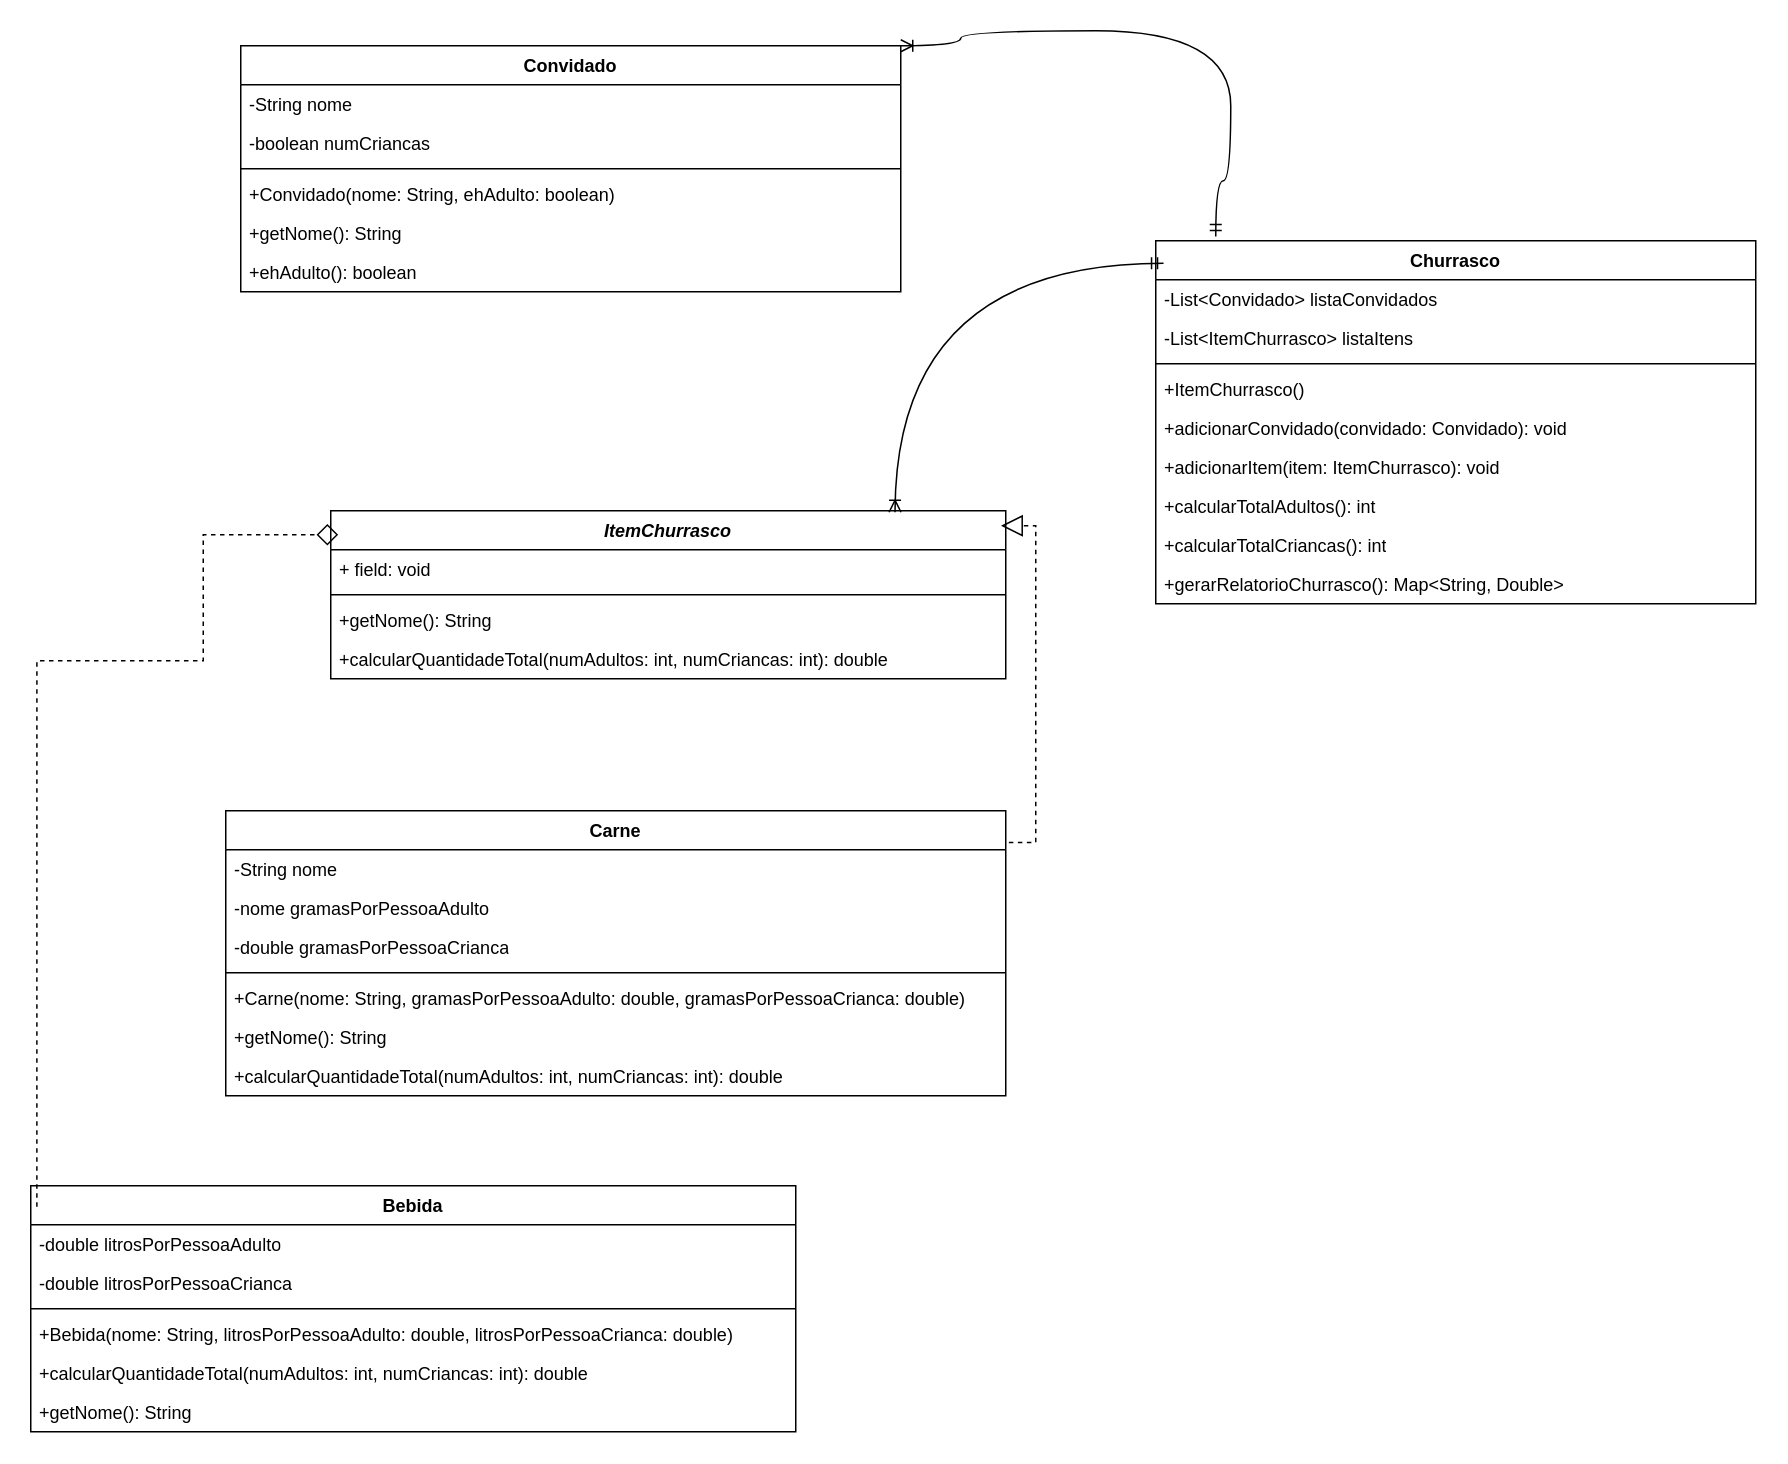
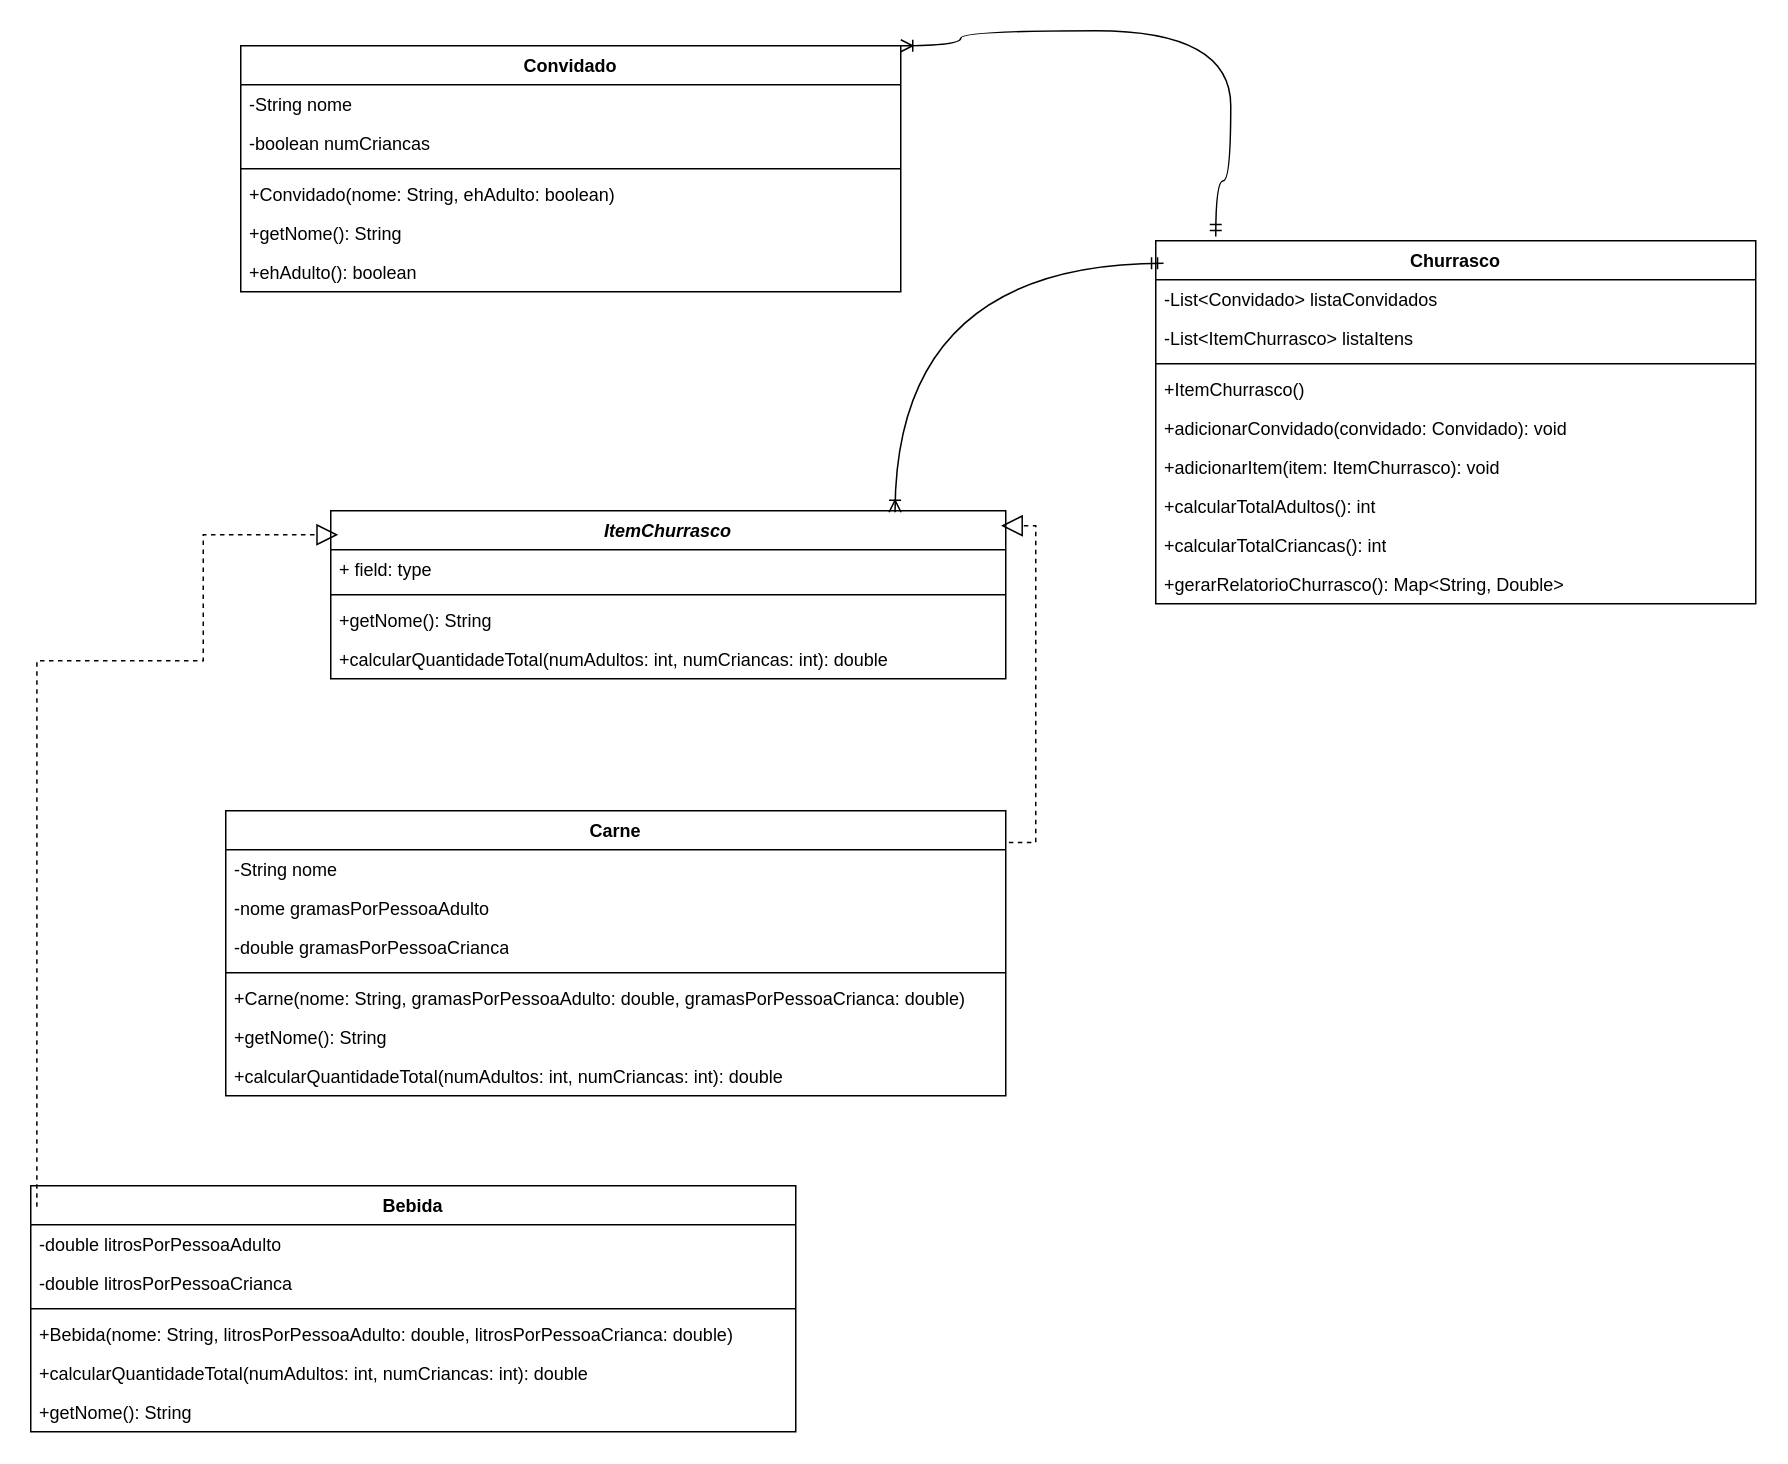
  <mxCell id="0" />
  <mxCell id="1" parent="0" />
  <mxCell id="2" value="Convidado" style="swimlane;fontStyle=1;align=center;verticalAlign=top;childLayout=stackLayout;horizontal=1;startSize=26;horizontalStack=0;resizeParent=1;resizeParentMax=0;resizeLast=0;collapsible=1;marginBottom=0;whiteSpace=wrap;html=1;" vertex="1" parent="1"><mxGeometry x="160" y="30" width="440" height="164" as="geometry" /></mxCell>
  <mxCell id="3" value="-String nome" style="text;strokeColor=none;fillColor=none;align=left;verticalAlign=top;spacingLeft=4;spacingRight=4;overflow=hidden;rotatable=0;points=[[0,0.5],[1,0.5]];portConstraint=eastwest;whiteSpace=wrap;html=1;" vertex="1" parent="2"><mxGeometry y="26" width="440" height="26" as="geometry" /></mxCell>
  <mxCell id="4" value="        -boolean numCriancas" style="text;strokeColor=none;fillColor=none;align=left;verticalAlign=top;spacingLeft=4;spacingRight=4;overflow=hidden;rotatable=0;points=[[0,0.5],[1,0.5]];portConstraint=eastwest;whiteSpace=wrap;html=1;" vertex="1" parent="2"><mxGeometry y="52" width="440" height="26" as="geometry" /></mxCell>
  <mxCell id="5" value="" style="line;strokeWidth=1;fillColor=none;align=left;verticalAlign=middle;spacingTop=-1;spacingLeft=3;spacingRight=3;rotatable=0;labelPosition=right;points=[];portConstraint=eastwest;strokeColor=inherit;" vertex="1" parent="2"><mxGeometry y="78" width="440" height="8" as="geometry" /></mxCell>
  <mxCell id="6" value="+Convidado(nome: String, ehAdulto: boolean)" style="text;strokeColor=none;fillColor=none;align=left;verticalAlign=top;spacingLeft=4;spacingRight=4;overflow=hidden;rotatable=0;points=[[0,0.5],[1,0.5]];portConstraint=eastwest;whiteSpace=wrap;html=1;" vertex="1" parent="2"><mxGeometry y="86" width="440" height="26" as="geometry" /></mxCell>
  <mxCell id="7" value="        +getNome(): String" style="text;strokeColor=none;fillColor=none;align=left;verticalAlign=top;spacingLeft=4;spacingRight=4;overflow=hidden;rotatable=0;points=[[0,0.5],[1,0.5]];portConstraint=eastwest;whiteSpace=wrap;html=1;" vertex="1" parent="2"><mxGeometry y="112" width="440" height="26" as="geometry" /></mxCell>
  <mxCell id="8" value="        +ehAdulto(): boolean" style="text;strokeColor=none;fillColor=none;align=left;verticalAlign=top;spacingLeft=4;spacingRight=4;overflow=hidden;rotatable=0;points=[[0,0.5],[1,0.5]];portConstraint=eastwest;whiteSpace=wrap;html=1;" vertex="1" parent="2"><mxGeometry y="138" width="440" height="26" as="geometry" /></mxCell>
  <mxCell id="9" value="&lt;i&gt;ItemChurrasco&lt;/i&gt;" style="swimlane;fontStyle=1;align=center;verticalAlign=top;childLayout=stackLayout;horizontal=1;startSize=26;horizontalStack=0;resizeParent=1;resizeParentMax=0;resizeLast=0;collapsible=1;marginBottom=0;whiteSpace=wrap;html=1;" vertex="1" parent="1"><mxGeometry x="220" y="340" width="450" height="112" as="geometry" /></mxCell>
- <mxCell id="10" value="+ field: void" style="text;strokeColor=none;fillColor=none;align=left;verticalAlign=top;spacingLeft=4;spacingRight=4;overflow=hidden;rotatable=0;points=[[0,0.5],[1,0.5]];portConstraint=eastwest;whiteSpace=wrap;html=1;" vertex="1" parent="9"><mxGeometry y="26" width="450" height="26" as="geometry" /></mxCell>
+ <mxCell id="10" value="+ field: type" style="text;strokeColor=none;fillColor=none;align=left;verticalAlign=top;spacingLeft=4;spacingRight=4;overflow=hidden;rotatable=0;points=[[0,0.5],[1,0.5]];portConstraint=eastwest;whiteSpace=wrap;html=1;" vertex="1" parent="9"><mxGeometry y="26" width="450" height="26" as="geometry" /></mxCell>
  <mxCell id="11" value="" style="line;strokeWidth=1;fillColor=none;align=left;verticalAlign=middle;spacingTop=-1;spacingLeft=3;spacingRight=3;rotatable=0;labelPosition=right;points=[];portConstraint=eastwest;strokeColor=inherit;" vertex="1" parent="9"><mxGeometry y="52" width="450" height="8" as="geometry" /></mxCell>
  <mxCell id="12" value="        +getNome(): String" style="text;strokeColor=none;fillColor=none;align=left;verticalAlign=top;spacingLeft=4;spacingRight=4;overflow=hidden;rotatable=0;points=[[0,0.5],[1,0.5]];portConstraint=eastwest;whiteSpace=wrap;html=1;" vertex="1" parent="9"><mxGeometry y="60" width="450" height="26" as="geometry" /></mxCell>
  <mxCell id="13" value="        +calcularQuantidadeTotal(numAdultos: int, numCriancas: int): double" style="text;strokeColor=none;fillColor=none;align=left;verticalAlign=top;spacingLeft=4;spacingRight=4;overflow=hidden;rotatable=0;points=[[0,0.5],[1,0.5]];portConstraint=eastwest;whiteSpace=wrap;html=1;" vertex="1" parent="9"><mxGeometry y="86" width="450" height="26" as="geometry" /></mxCell>
  <mxCell id="14" value="Carne" style="swimlane;fontStyle=1;align=center;verticalAlign=top;childLayout=stackLayout;horizontal=1;startSize=26;horizontalStack=0;resizeParent=1;resizeParentMax=0;resizeLast=0;collapsible=1;marginBottom=0;whiteSpace=wrap;html=1;" vertex="1" parent="1"><mxGeometry x="150" y="540" width="520" height="190" as="geometry" /></mxCell>
  <mxCell id="15" value="        -String nome" style="text;strokeColor=none;fillColor=none;align=left;verticalAlign=top;spacingLeft=4;spacingRight=4;overflow=hidden;rotatable=0;points=[[0,0.5],[1,0.5]];portConstraint=eastwest;whiteSpace=wrap;html=1;" vertex="1" parent="14"><mxGeometry y="26" width="520" height="26" as="geometry" /></mxCell>
  <mxCell id="16" value="        -nome gramasPorPessoaAdulto" style="text;strokeColor=none;fillColor=none;align=left;verticalAlign=top;spacingLeft=4;spacingRight=4;overflow=hidden;rotatable=0;points=[[0,0.5],[1,0.5]];portConstraint=eastwest;whiteSpace=wrap;html=1;" vertex="1" parent="14"><mxGeometry y="52" width="520" height="26" as="geometry" /></mxCell>
  <mxCell id="17" value="        -double gramasPorPessoaCrianca" style="text;strokeColor=none;fillColor=none;align=left;verticalAlign=top;spacingLeft=4;spacingRight=4;overflow=hidden;rotatable=0;points=[[0,0.5],[1,0.5]];portConstraint=eastwest;whiteSpace=wrap;html=1;" vertex="1" parent="14"><mxGeometry y="78" width="520" height="26" as="geometry" /></mxCell>
  <mxCell id="18" value="" style="line;strokeWidth=1;fillColor=none;align=left;verticalAlign=middle;spacingTop=-1;spacingLeft=3;spacingRight=3;rotatable=0;labelPosition=right;points=[];portConstraint=eastwest;strokeColor=inherit;" vertex="1" parent="14"><mxGeometry y="104" width="520" height="8" as="geometry" /></mxCell>
  <mxCell id="19" value="        +Carne(nome: String, gramasPorPessoaAdulto: double, gramasPorPessoaCrianca: double)" style="text;strokeColor=none;fillColor=none;align=left;verticalAlign=top;spacingLeft=4;spacingRight=4;overflow=hidden;rotatable=0;points=[[0,0.5],[1,0.5]];portConstraint=eastwest;whiteSpace=wrap;html=1;" vertex="1" parent="14"><mxGeometry y="112" width="520" height="26" as="geometry" /></mxCell>
  <mxCell id="20" value="        +getNome(): String" style="text;strokeColor=none;fillColor=none;align=left;verticalAlign=top;spacingLeft=4;spacingRight=4;overflow=hidden;rotatable=0;points=[[0,0.5],[1,0.5]];portConstraint=eastwest;whiteSpace=wrap;html=1;" vertex="1" parent="14"><mxGeometry y="138" width="520" height="26" as="geometry" /></mxCell>
  <mxCell id="21" value="        +calcularQuantidadeTotal(numAdultos: int, numCriancas: int): double" style="text;strokeColor=none;fillColor=none;align=left;verticalAlign=top;spacingLeft=4;spacingRight=4;overflow=hidden;rotatable=0;points=[[0,0.5],[1,0.5]];portConstraint=eastwest;whiteSpace=wrap;html=1;" vertex="1" parent="14"><mxGeometry y="164" width="520" height="26" as="geometry" /></mxCell>
  <mxCell id="22" value="Bebida" style="swimlane;fontStyle=1;align=center;verticalAlign=top;childLayout=stackLayout;horizontal=1;startSize=26;horizontalStack=0;resizeParent=1;resizeParentMax=0;resizeLast=0;collapsible=1;marginBottom=0;whiteSpace=wrap;html=1;" vertex="1" parent="1"><mxGeometry x="20" y="790" width="510" height="164" as="geometry" /></mxCell>
  <mxCell id="23" value="        -double litrosPorPessoaAdulto" style="text;strokeColor=none;fillColor=none;align=left;verticalAlign=top;spacingLeft=4;spacingRight=4;overflow=hidden;rotatable=0;points=[[0,0.5],[1,0.5]];portConstraint=eastwest;whiteSpace=wrap;html=1;" vertex="1" parent="22"><mxGeometry y="26" width="510" height="26" as="geometry" /></mxCell>
  <mxCell id="24" value="        -double litrosPorPessoaCrianca" style="text;strokeColor=none;fillColor=none;align=left;verticalAlign=top;spacingLeft=4;spacingRight=4;overflow=hidden;rotatable=0;points=[[0,0.5],[1,0.5]];portConstraint=eastwest;whiteSpace=wrap;html=1;" vertex="1" parent="22"><mxGeometry y="52" width="510" height="26" as="geometry" /></mxCell>
  <mxCell id="25" value="" style="line;strokeWidth=1;fillColor=none;align=left;verticalAlign=middle;spacingTop=-1;spacingLeft=3;spacingRight=3;rotatable=0;labelPosition=right;points=[];portConstraint=eastwest;strokeColor=inherit;" vertex="1" parent="22"><mxGeometry y="78" width="510" height="8" as="geometry" /></mxCell>
  <mxCell id="26" value="        +Bebida(nome: String, litrosPorPessoaAdulto: double, litrosPorPessoaCrianca: double)" style="text;strokeColor=none;fillColor=none;align=left;verticalAlign=top;spacingLeft=4;spacingRight=4;overflow=hidden;rotatable=0;points=[[0,0.5],[1,0.5]];portConstraint=eastwest;whiteSpace=wrap;html=1;" vertex="1" parent="22"><mxGeometry y="86" width="510" height="26" as="geometry" /></mxCell>
  <mxCell id="27" value="        +calcularQuantidadeTotal(numAdultos: int, numCriancas: int): double" style="text;strokeColor=none;fillColor=none;align=left;verticalAlign=top;spacingLeft=4;spacingRight=4;overflow=hidden;rotatable=0;points=[[0,0.5],[1,0.5]];portConstraint=eastwest;whiteSpace=wrap;html=1;" vertex="1" parent="22"><mxGeometry y="112" width="510" height="26" as="geometry" /></mxCell>
  <mxCell id="28" value="        +getNome(): String" style="text;strokeColor=none;fillColor=none;align=left;verticalAlign=top;spacingLeft=4;spacingRight=4;overflow=hidden;rotatable=0;points=[[0,0.5],[1,0.5]];portConstraint=eastwest;whiteSpace=wrap;html=1;" vertex="1" parent="22"><mxGeometry y="138" width="510" height="26" as="geometry" /></mxCell>
  <mxCell id="29" value="Churrasco" style="swimlane;fontStyle=1;align=center;verticalAlign=top;childLayout=stackLayout;horizontal=1;startSize=26;horizontalStack=0;resizeParent=1;resizeParentMax=0;resizeLast=0;collapsible=1;marginBottom=0;whiteSpace=wrap;html=1;" vertex="1" parent="1"><mxGeometry x="770" y="160" width="400" height="242" as="geometry" /></mxCell>
  <mxCell id="30" value="        -List&amp;lt;Convidado&amp;gt; listaConvidados" style="text;strokeColor=none;fillColor=none;align=left;verticalAlign=top;spacingLeft=4;spacingRight=4;overflow=hidden;rotatable=0;points=[[0,0.5],[1,0.5]];portConstraint=eastwest;whiteSpace=wrap;html=1;" vertex="1" parent="29"><mxGeometry y="26" width="400" height="26" as="geometry" /></mxCell>
  <mxCell id="31" value="        -List&amp;lt;ItemChurrasco&amp;gt; listaItens" style="text;strokeColor=none;fillColor=none;align=left;verticalAlign=top;spacingLeft=4;spacingRight=4;overflow=hidden;rotatable=0;points=[[0,0.5],[1,0.5]];portConstraint=eastwest;whiteSpace=wrap;html=1;" vertex="1" parent="29"><mxGeometry y="52" width="400" height="26" as="geometry" /></mxCell>
  <mxCell id="32" value="" style="line;strokeWidth=1;fillColor=none;align=left;verticalAlign=middle;spacingTop=-1;spacingLeft=3;spacingRight=3;rotatable=0;labelPosition=right;points=[];portConstraint=eastwest;strokeColor=inherit;" vertex="1" parent="29"><mxGeometry y="78" width="400" height="8" as="geometry" /></mxCell>
  <mxCell id="33" value="        +ItemChurrasco()" style="text;strokeColor=none;fillColor=none;align=left;verticalAlign=top;spacingLeft=4;spacingRight=4;overflow=hidden;rotatable=0;points=[[0,0.5],[1,0.5]];portConstraint=eastwest;whiteSpace=wrap;html=1;" vertex="1" parent="29"><mxGeometry y="86" width="400" height="26" as="geometry" /></mxCell>
  <mxCell id="34" value="        +adicionarConvidado(convidado: Convidado): void" style="text;strokeColor=none;fillColor=none;align=left;verticalAlign=top;spacingLeft=4;spacingRight=4;overflow=hidden;rotatable=0;points=[[0,0.5],[1,0.5]];portConstraint=eastwest;whiteSpace=wrap;html=1;" vertex="1" parent="29"><mxGeometry y="112" width="400" height="26" as="geometry" /></mxCell>
  <mxCell id="35" value="        +adicionarItem(item: ItemChurrasco): void" style="text;strokeColor=none;fillColor=none;align=left;verticalAlign=top;spacingLeft=4;spacingRight=4;overflow=hidden;rotatable=0;points=[[0,0.5],[1,0.5]];portConstraint=eastwest;whiteSpace=wrap;html=1;" vertex="1" parent="29"><mxGeometry y="138" width="400" height="26" as="geometry" /></mxCell>
  <mxCell id="36" value="        +calcularTotalAdultos(): int" style="text;strokeColor=none;fillColor=none;align=left;verticalAlign=top;spacingLeft=4;spacingRight=4;overflow=hidden;rotatable=0;points=[[0,0.5],[1,0.5]];portConstraint=eastwest;whiteSpace=wrap;html=1;" vertex="1" parent="29"><mxGeometry y="164" width="400" height="26" as="geometry" /></mxCell>
  <mxCell id="37" value="        +calcularTotalCriancas(): int" style="text;strokeColor=none;fillColor=none;align=left;verticalAlign=top;spacingLeft=4;spacingRight=4;overflow=hidden;rotatable=0;points=[[0,0.5],[1,0.5]];portConstraint=eastwest;whiteSpace=wrap;html=1;" vertex="1" parent="29"><mxGeometry y="190" width="400" height="26" as="geometry" /></mxCell>
  <mxCell id="38" value="        +gerarRelatorioChurrasco(): Map&amp;lt;String, Double&amp;gt;" style="text;strokeColor=none;fillColor=none;align=left;verticalAlign=top;spacingLeft=4;spacingRight=4;overflow=hidden;rotatable=0;points=[[0,0.5],[1,0.5]];portConstraint=eastwest;whiteSpace=wrap;html=1;" vertex="1" parent="29"><mxGeometry y="216" width="400" height="26" as="geometry" /></mxCell>
- <mxCell id="39" value="" style="endArrow=diamond;dashed=1;endFill=0;endSize=12;html=1;rounded=0;exitX=0.008;exitY=0.085;exitDx=0;exitDy=0;exitPerimeter=0;entryX=0.011;entryY=0.143;entryDx=0;entryDy=0;entryPerimeter=0;edgeStyle=orthogonalEdgeStyle;" edge="1" parent="1" source="22" target="9"><mxGeometry width="160" relative="1" as="geometry"><mxPoint x="200" y="730" as="sourcePoint" /><mxPoint x="360" y="730" as="targetPoint" /><Array as="points"><mxPoint x="24" y="440" /><mxPoint x="135" y="440" /></Array></mxGeometry></mxCell>
+ <mxCell id="39" value="" style="endArrow=block;dashed=1;endFill=0;endSize=12;html=1;rounded=0;exitX=0.008;exitY=0.085;exitDx=0;exitDy=0;exitPerimeter=0;entryX=0.011;entryY=0.143;entryDx=0;entryDy=0;entryPerimeter=0;edgeStyle=orthogonalEdgeStyle;" edge="1" parent="1" source="22" target="9"><mxGeometry width="160" relative="1" as="geometry"><mxPoint x="200" y="730" as="sourcePoint" /><mxPoint x="360" y="730" as="targetPoint" /><Array as="points"><mxPoint x="24" y="440" /><mxPoint x="135" y="440" /></Array></mxGeometry></mxCell>
  <mxCell id="40" value="" style="endArrow=block;dashed=1;endFill=0;endSize=12;html=1;rounded=0;entryX=0.993;entryY=0.089;entryDx=0;entryDy=0;entryPerimeter=0;exitX=1.004;exitY=0.111;exitDx=0;exitDy=0;exitPerimeter=0;edgeStyle=elbowEdgeStyle;" edge="1" parent="1" source="14" target="9"><mxGeometry width="160" relative="1" as="geometry"><mxPoint x="310" y="510" as="sourcePoint" /><mxPoint x="360" y="560" as="targetPoint" /><Array as="points"><mxPoint x="690" y="460" /></Array></mxGeometry></mxCell>
  <mxCell id="41" value="" style="edgeStyle=orthogonalEdgeStyle;fontSize=12;html=1;endArrow=ERoneToMany;startArrow=ERmandOne;rounded=0;exitX=0.1;exitY=-0.012;exitDx=0;exitDy=0;exitPerimeter=0;entryX=1;entryY=0;entryDx=0;entryDy=0;curved=1;" edge="1" parent="1" source="29" target="2"><mxGeometry width="100" height="100" relative="1" as="geometry"><mxPoint x="470" y="240" as="sourcePoint" /><mxPoint x="720" y="210" as="targetPoint" /><Array as="points"><mxPoint x="810" y="120" /><mxPoint x="820" y="120" /><mxPoint x="820" y="20" /><mxPoint x="640" y="20" /><mxPoint x="640" y="30" /></Array></mxGeometry></mxCell>
  <mxCell id="42" value="" style="edgeStyle=orthogonalEdgeStyle;fontSize=12;html=1;endArrow=ERoneToMany;startArrow=ERmandOne;rounded=0;exitX=0.013;exitY=0.062;exitDx=0;exitDy=0;exitPerimeter=0;curved=1;entryX=0.836;entryY=0.009;entryDx=0;entryDy=0;entryPerimeter=0;" edge="1" parent="1" source="29" target="9"><mxGeometry width="100" height="100" relative="1" as="geometry"><mxPoint x="470" y="270" as="sourcePoint" /><mxPoint x="570" y="170" as="targetPoint" /></mxGeometry></mxCell>
